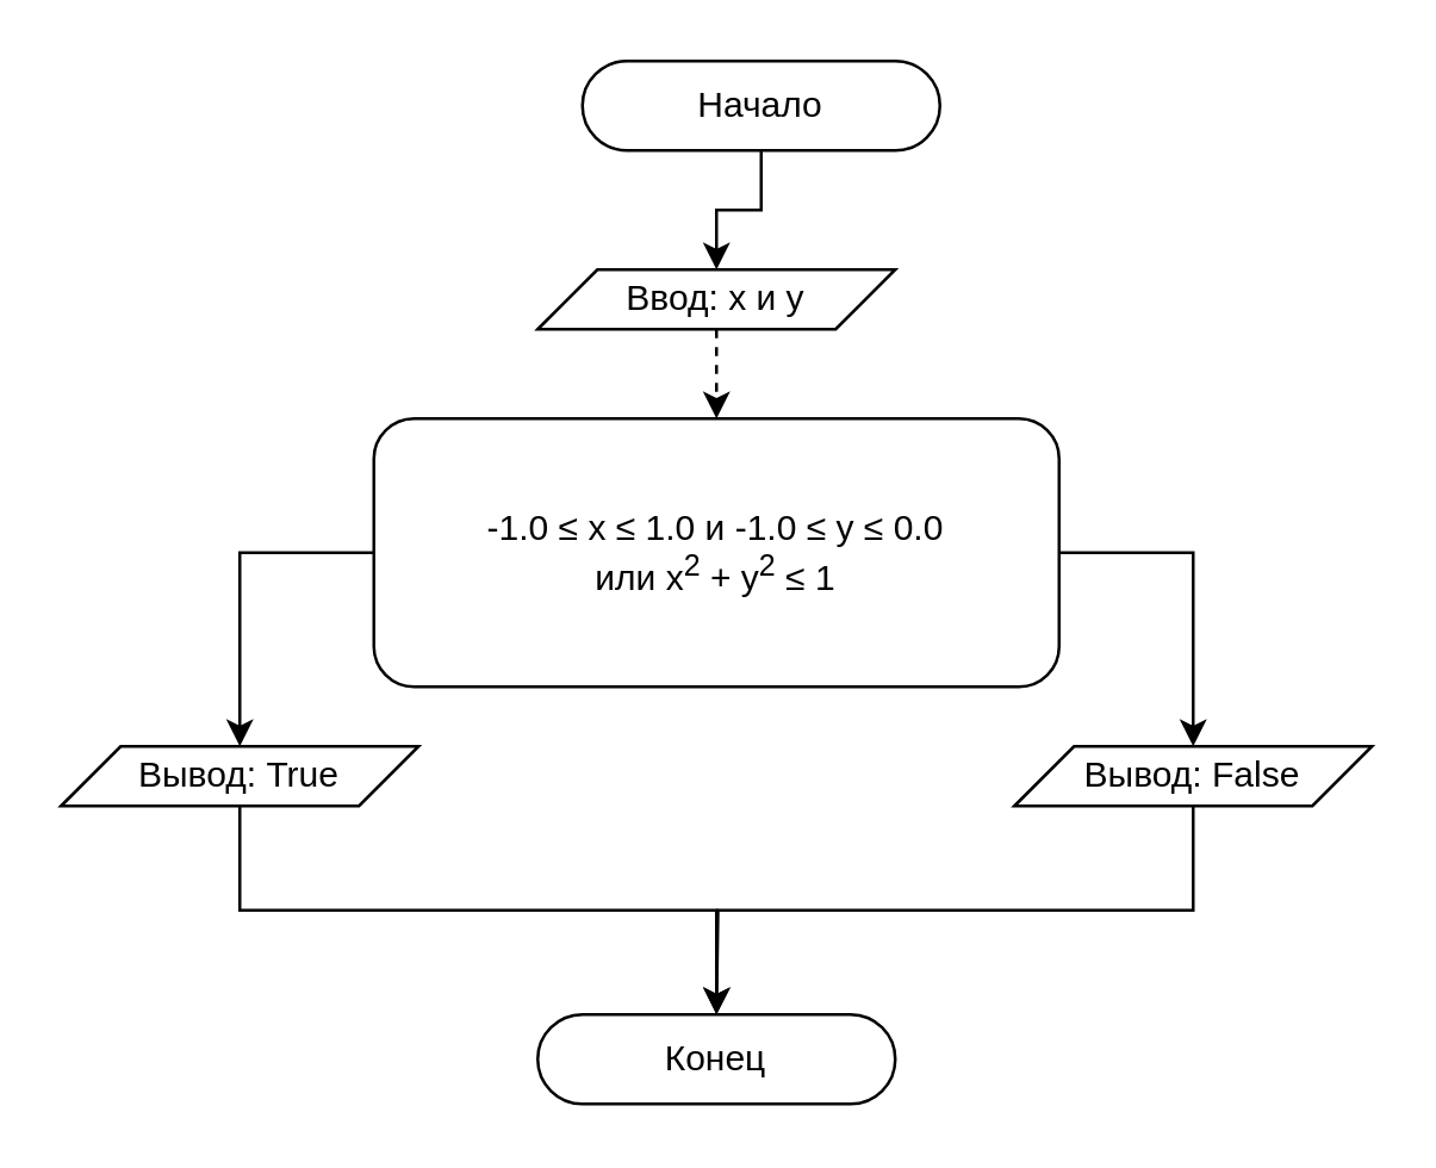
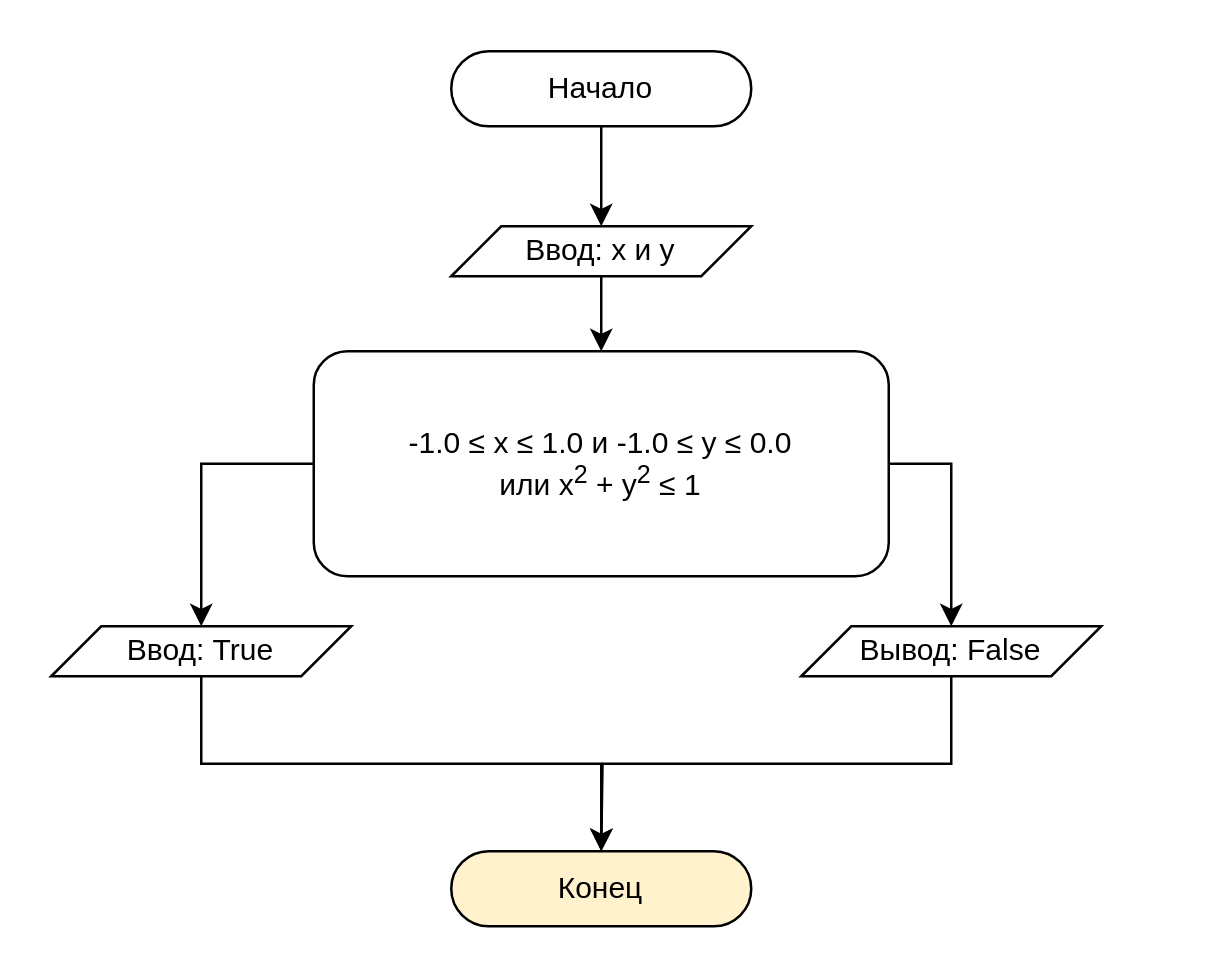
  <mxCell id="0" />
  <mxCell id="1" parent="0" />
  <mxCell id="2" style="edgeStyle=orthogonalEdgeStyle;rounded=0;orthogonalLoop=1;jettySize=auto;html=1;exitX=0.5;exitY=1;exitDx=0;exitDy=0;entryX=0.5;entryY=0;entryDx=0;entryDy=0;" edge="1" parent="1" source="3" target="5"><mxGeometry relative="1" as="geometry" /></mxCell>
- <mxCell id="3" value="Начало" style="rounded=1;whiteSpace=wrap;html=1;arcSize=50;" vertex="1" parent="1"><mxGeometry x="195" y="20" width="120" height="30" as="geometry" /></mxCell>
- <mxCell id="4" style="edgeStyle=orthogonalEdgeStyle;rounded=0;orthogonalLoop=1;jettySize=auto;html=1;exitX=0.5;exitY=1;exitDx=0;exitDy=0;entryX=0.5;entryY=0;entryDx=0;entryDy=0;dashed=1;" edge="1" parent="1" source="5" target="8"><mxGeometry relative="1" as="geometry" /></mxCell>
+ <mxCell id="3" value="Начало" style="rounded=1;whiteSpace=wrap;html=1;arcSize=50;" vertex="1" parent="1"><mxGeometry x="180" y="20" width="120" height="30" as="geometry" /></mxCell>
+ <mxCell id="4" style="edgeStyle=orthogonalEdgeStyle;rounded=0;orthogonalLoop=1;jettySize=auto;html=1;exitX=0.5;exitY=1;exitDx=0;exitDy=0;entryX=0.5;entryY=0;entryDx=0;entryDy=0;" edge="1" parent="1" source="5" target="8"><mxGeometry relative="1" as="geometry" /></mxCell>
  <mxCell id="5" value="Ввод: х и у" style="shape=parallelogram;perimeter=parallelogramPerimeter;whiteSpace=wrap;html=1;fixedSize=1;size=20;" vertex="1" parent="1"><mxGeometry x="180" y="90" width="120" height="20" as="geometry" /></mxCell>
  <mxCell id="6" style="edgeStyle=orthogonalEdgeStyle;rounded=0;orthogonalLoop=1;jettySize=auto;html=1;exitX=0;exitY=0.5;exitDx=0;exitDy=0;entryX=0.5;entryY=0;entryDx=0;entryDy=0;" edge="1" parent="1" source="8" target="10"><mxGeometry relative="1" as="geometry" /></mxCell>
  <mxCell id="7" style="edgeStyle=orthogonalEdgeStyle;rounded=0;orthogonalLoop=1;jettySize=auto;html=1;exitX=1;exitY=0.5;exitDx=0;exitDy=0;entryX=0.5;entryY=0;entryDx=0;entryDy=0;" edge="1" parent="1" source="8" target="12"><mxGeometry relative="1" as="geometry" /></mxCell>
  <mxCell id="8" value="&lt;div&gt;-1.0 ≤ x ≤ 1.0 и -1.0 ≤ y ≤ 0.0&lt;/div&gt;или x&lt;sup&gt;2&lt;/sup&gt; + y&lt;sup&gt;2&lt;/sup&gt; ≤ 1" style="whiteSpace=wrap;html=1;rounded=1;" vertex="1" parent="1"><mxGeometry x="125" y="140" width="230" height="90" as="geometry" /></mxCell>
  <mxCell id="9" style="edgeStyle=orthogonalEdgeStyle;rounded=0;orthogonalLoop=1;jettySize=auto;html=1;exitX=0.5;exitY=1;exitDx=0;exitDy=0;" edge="1" parent="1" source="10" target="13"><mxGeometry relative="1" as="geometry" /></mxCell>
- <mxCell id="10" value="Вывод: True" style="shape=parallelogram;perimeter=parallelogramPerimeter;whiteSpace=wrap;html=1;fixedSize=1;size=20;" vertex="1" parent="1"><mxGeometry x="20" y="250" width="120" height="20" as="geometry" /></mxCell>
+ <mxCell id="10" value="Ввод: True" style="shape=parallelogram;perimeter=parallelogramPerimeter;whiteSpace=wrap;html=1;fixedSize=1;size=20;" vertex="1" parent="1"><mxGeometry x="20" y="250" width="120" height="20" as="geometry" /></mxCell>
  <mxCell id="11" style="edgeStyle=orthogonalEdgeStyle;rounded=0;orthogonalLoop=1;jettySize=auto;html=1;exitX=0.5;exitY=1;exitDx=0;exitDy=0;" edge="1" parent="1" source="12"><mxGeometry relative="1" as="geometry"><mxPoint x="240" y="340" as="targetPoint" /></mxGeometry></mxCell>
- <mxCell id="12" value="Вывод: False" style="shape=parallelogram;perimeter=parallelogramPerimeter;whiteSpace=wrap;html=1;fixedSize=1;size=20;" vertex="1" parent="1"><mxGeometry x="340" y="250" width="120" height="20" as="geometry" /></mxCell>
- <mxCell id="13" value="Конец" style="rounded=1;whiteSpace=wrap;html=1;arcSize=50;" vertex="1" parent="1"><mxGeometry x="180" y="340" width="120" height="30" as="geometry" /></mxCell>
+ <mxCell id="12" value="Вывод: False" style="shape=parallelogram;perimeter=parallelogramPerimeter;whiteSpace=wrap;html=1;fixedSize=1;size=20;" vertex="1" parent="1"><mxGeometry x="320" y="250" width="120" height="20" as="geometry" /></mxCell>
+ <mxCell id="13" value="Конец" style="rounded=1;whiteSpace=wrap;html=1;arcSize=50;fillColor=#fff2cc;" vertex="1" parent="1"><mxGeometry x="180" y="340" width="120" height="30" as="geometry" /></mxCell>
